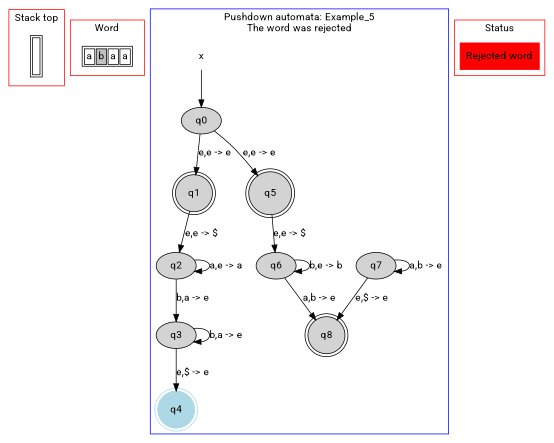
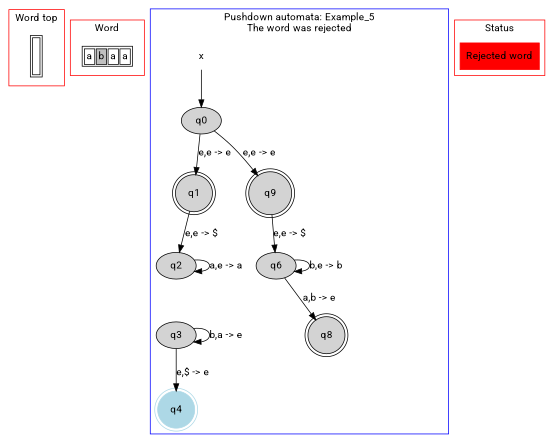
  digraph {
    fontname=Roboto
    node [fontname=Roboto style=filled]
    edge [fontname=Roboto]
    n1 [label=<<TABLE> <TR> <TD width="10" height="50"> </TD> </TR> </TABLE>> shape=plaintext style=""]
    n2 [label=<<TABLE> <TR> <TD><FONT>a</FONT></TD> <TD BGCOLOR="gray"><FONT>b</FONT></TD> <TD><FONT>a</FONT></TD> <TD><FONT>a</FONT></TD> </TR> </TABLE>> shape=plaintext style=""]
    q0
    q1 [shape=doublecircle]
-   q5 [shape=doublecircle]
+   q5 [shape=doublecircle label=q9]
    q2
    q3
    q4 [color=lightblue shape=doublecircle]
    q6
-   q7
    q8 [shape=doublecircle]
    x [color=white]
    n13 [color=red label="Rejected word" shape=rect]
    subgraph cluster_1 {
      color=red
-     label="Stack top"
+     label="Word top"
      n1
    }
    subgraph cluster_2 {
      color=red
      label=Word
      n2
    }
    subgraph cluster_3 {
      color=blue
      label="Pushdown automata: Example_5\nThe word was rejected"
      q0
      q1
      q5
      q2
      q3
      q4
      q6
-     q7
      q8
      x
    }
    subgraph cluster_4 {
      color=red
      label=Status
      n13
    }
    q0 -> q1 [label="e,e -> e"]
    q0 -> q5 [label="e,e -> e"]
    q1 -> q2 [label="e,e -> $"]
    q5 -> q6 [label="e,e -> $"]
    q2 -> q2 [label="a,e -> a"]
-   q2 -> q3 [label="b,a -> e"]
    q3 -> q3 [label="b,a -> e"]
    q3 -> q4 [label="e,$ -> e"]
    q6 -> q6 [label="b,e -> b"]
    q6 -> q8 [label="a,b -> e"]
-   q7 -> q7 [label="a,b -> e"]
-   q7 -> q8 [label="e,$ -> e"]
    x -> q0
  }
